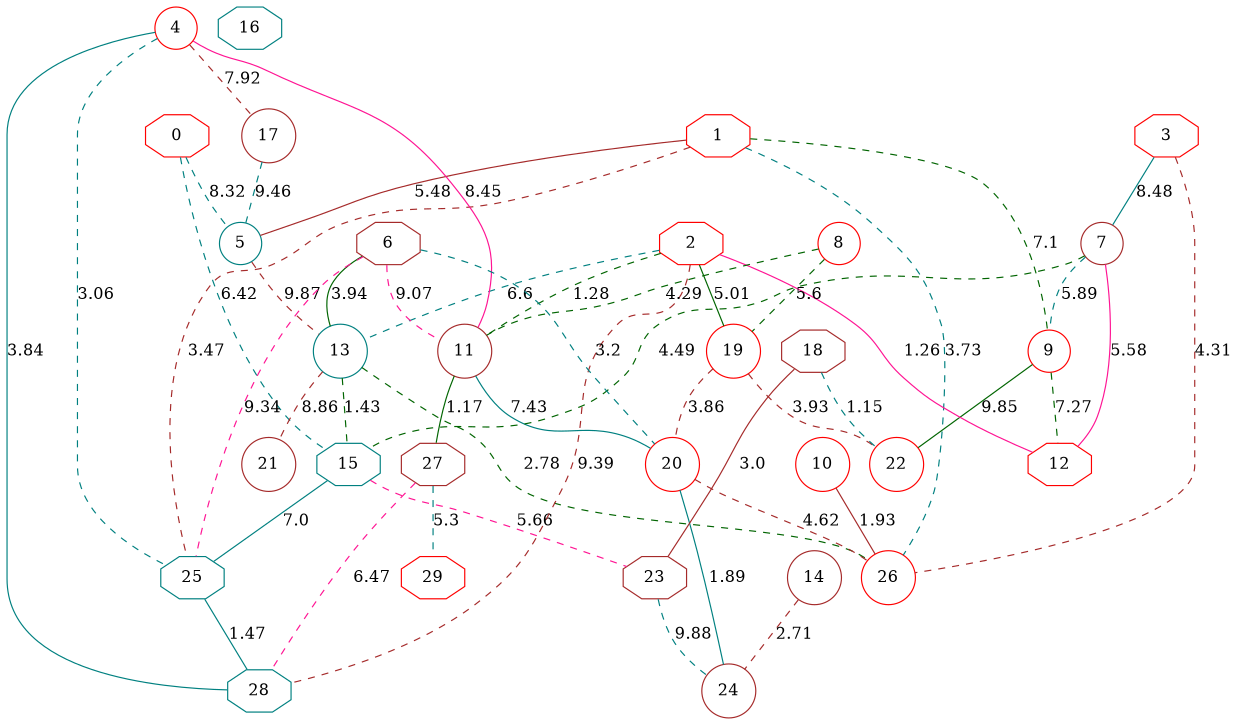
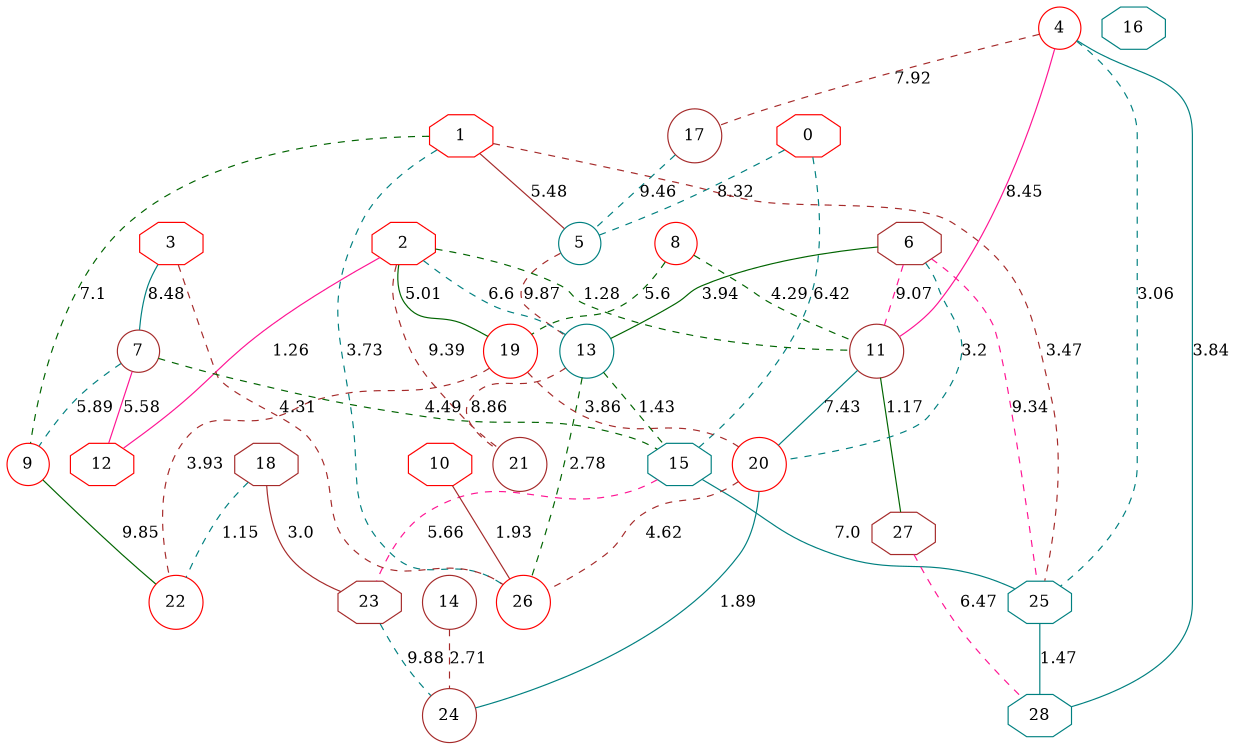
  graph {
    node [color=red shape=circle]
    edge [color=teal style=dashed]
    5 [color=teal]
    0 [shape=octagon]
    15 [color=teal shape=octagon]
    13 [color=teal]
    25 [color=teal shape=octagon]
    23 [color=brown shape=octagon]
    1 [shape=octagon]
    9
    26
    12 [shape=octagon]
    22
    28 [color=teal shape=octagon]
    11 [color=brown]
    2 [shape=octagon]
    19
    20
    27 [color=brown shape=octagon]
    21 [color=brown]
    3 [shape=octagon]
    7 [color=brown]
    4
    17 [color=brown]
    6 [color=brown shape=octagon]
    24 [color=brown]
    8
-   10
-   29 [shape=octagon]
+   10 [shape=octagon]
    14 [color=brown]
    16 [color=teal shape=octagon]
    18 [color=brown shape=octagon]
    5 -- 13 [color=brown label=9.87]
    0 -- 5 [label=8.32]
    0 -- 15 [label=6.42]
    15 -- 25 [label=7.0 style=solid]
    15 -- 23 [color=deeppink label=5.66]
    13 -- 15 [color=darkgreen label=1.43]
    13 -- 26 [color=darkgreen label=2.78]
    13 -- 21 [color=brown label=8.86]
    25 -- 28 [label=1.47 style=solid]
    23 -- 24 [label=9.88]
    1 -- 5 [color=brown label=5.48 style=solid]
    1 -- 25 [color=brown label=3.47]
    1 -- 9 [color=darkgreen label=7.1]
    1 -- 26 [label=3.73]
-   9 -- 12 [color=darkgreen label=7.27]
    9 -- 22 [color=darkgreen label=9.85 style=solid]
    11 -- 20 [label=7.43 style=solid]
    11 -- 27 [color=darkgreen label=1.17 style=solid]
    2 -- 13 [label=6.6]
    2 -- 12 [color=deeppink label=1.26 style=solid]
-   2 -- 28 [color=brown label=9.39]
+   2 -- 21 [color=brown label=9.39]
    2 -- 11 [color=darkgreen label=1.28]
    2 -- 19 [color=darkgreen label=5.01 style=solid]
    19 -- 22 [color=brown label=3.93]
    19 -- 20 [color=brown label=3.86]
    20 -- 26 [color=brown label=4.62]
    20 -- 24 [label=1.89 style=solid]
    27 -- 28 [color=deeppink label=6.47]
-   27 -- 29 [label=5.3]
    3 -- 26 [color=brown label=4.31]
    3 -- 7 [label=8.48 style=solid]
    7 -- 15 [color=darkgreen label=4.49]
    7 -- 9 [label=5.89]
    7 -- 12 [color=deeppink label=5.58 style=solid]
    4 -- 25 [label=3.06]
    4 -- 28 [label=3.84 style=solid]
    4 -- 11 [color=deeppink label=8.45 style=solid]
    4 -- 17 [color=brown label=7.92]
    17 -- 5 [label=9.46]
    6 -- 13 [color=darkgreen label=3.94 style=solid]
    6 -- 25 [color=deeppink label=9.34]
    6 -- 11 [color=deeppink label=9.07]
    6 -- 20 [label=3.2]
    8 -- 11 [color=darkgreen label=4.29]
    8 -- 19 [color=darkgreen label=5.6]
    10 -- 26 [color=brown label=1.93 style=solid]
    14 -- 24 [color=brown label=2.71]
    18 -- 23 [color=brown label=3.0 style=solid]
    18 -- 22 [label=1.15]
  }
